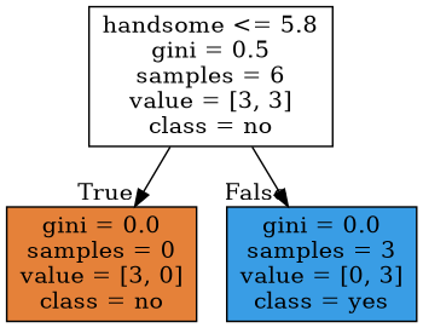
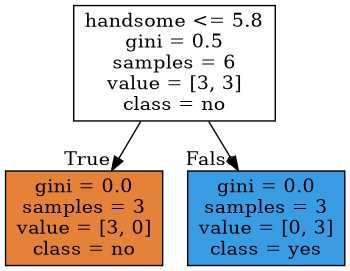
  digraph {
    node [color=black shape=box style=filled]
    edge [labeldistance=2.5]
    n1 [fillcolor="#e5813900" label="handsome <= 5.8\ngini = 0.5\nsamples = 6\nvalue = [3, 3]\nclass = no"]
-   n2 [fillcolor="#e58139ff" label="gini = 0.0\nsamples = 0\nvalue = [3, 0]\nclass = no"]
+   n2 [fillcolor="#e58139ff" label="gini = 0.0\nsamples = 3\nvalue = [3, 0]\nclass = no"]
    n3 [fillcolor="#399de5ff" label="gini = 0.0\nsamples = 3\nvalue = [0, 3]\nclass = yes"]
    n1 -> n2 [headlabel=True labelangle=45]
    n1 -> n3 [headlabel=False labelangle=-45]
  }
